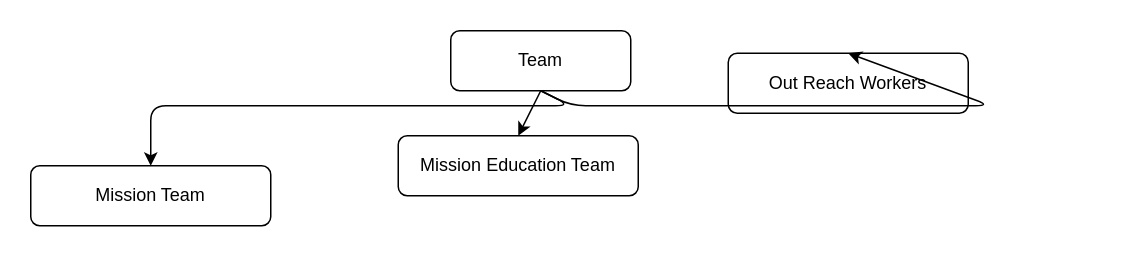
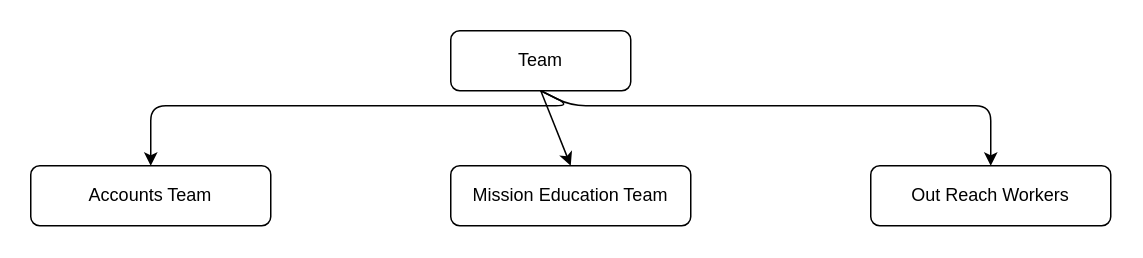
  <mxCell id="0" />
  <mxCell id="1" parent="0" />
  <mxCell id="2" value="Team" style="rounded=1;whiteSpace=wrap;html=1;" vertex="1" parent="1"><mxGeometry x="300" y="20" width="120" height="40" as="geometry" /></mxCell>
- <mxCell id="3" value="Mission Education Team" style="rounded=1;whiteSpace=wrap;html=1;" vertex="1" parent="1"><mxGeometry x="265" y="90" width="160" height="40" as="geometry" /></mxCell>
- <mxCell id="4" value="Mission Team" style="rounded=1;whiteSpace=wrap;html=1;" vertex="1" parent="1"><mxGeometry x="20" y="110" width="160" height="40" as="geometry" /></mxCell>
- <mxCell id="5" value="Out Reach Workers" style="rounded=1;whiteSpace=wrap;html=1;" vertex="1" parent="1"><mxGeometry x="485" y="35" width="160" height="40" as="geometry" /></mxCell>
+ <mxCell id="3" value="Mission Education Team" style="rounded=1;whiteSpace=wrap;html=1;" vertex="1" parent="1"><mxGeometry x="300" y="110" width="160" height="40" as="geometry" /></mxCell>
+ <mxCell id="4" value="Accounts Team" style="rounded=1;whiteSpace=wrap;html=1;" vertex="1" parent="1"><mxGeometry x="20" y="110" width="160" height="40" as="geometry" /></mxCell>
+ <mxCell id="5" value="Out Reach Workers" style="rounded=1;whiteSpace=wrap;html=1;" vertex="1" parent="1"><mxGeometry x="580" y="110" width="160" height="40" as="geometry" /></mxCell>
  <mxCell id="6" value="" style="endArrow=classic;html=1;exitX=0.5;exitY=1;exitDx=0;exitDy=0;entryX=0.5;entryY=0;entryDx=0;entryDy=0;" edge="1" parent="1" source="2" target="4"><mxGeometry width="50" height="50" relative="1" as="geometry"><mxPoint x="330" y="260" as="sourcePoint" /><mxPoint x="380" y="210" as="targetPoint" /><Array as="points"><mxPoint x="380" y="70" /><mxPoint x="100" y="70" /></Array></mxGeometry></mxCell>
  <mxCell id="7" value="" style="endArrow=classic;html=1;exitX=0.5;exitY=1;exitDx=0;exitDy=0;entryX=0.5;entryY=0;entryDx=0;entryDy=0;" edge="1" parent="1" source="2" target="5"><mxGeometry width="50" height="50" relative="1" as="geometry"><mxPoint x="500" y="160" as="sourcePoint" /><mxPoint x="220" y="200" as="targetPoint" /><Array as="points"><mxPoint x="380" y="70" /><mxPoint x="660" y="70" /></Array></mxGeometry></mxCell>
  <mxCell id="8" value="" style="endArrow=classic;html=1;exitX=0.5;exitY=1;exitDx=0;exitDy=0;entryX=0.5;entryY=0;entryDx=0;entryDy=0;" edge="1" parent="1" source="2" target="3"><mxGeometry width="50" height="50" relative="1" as="geometry"><mxPoint x="330" y="260" as="sourcePoint" /><mxPoint x="380" y="70" as="targetPoint" /></mxGeometry></mxCell>
